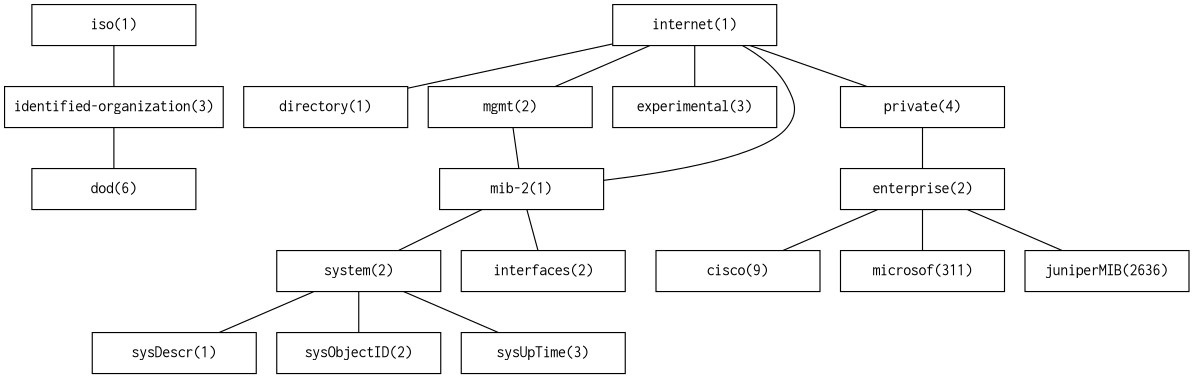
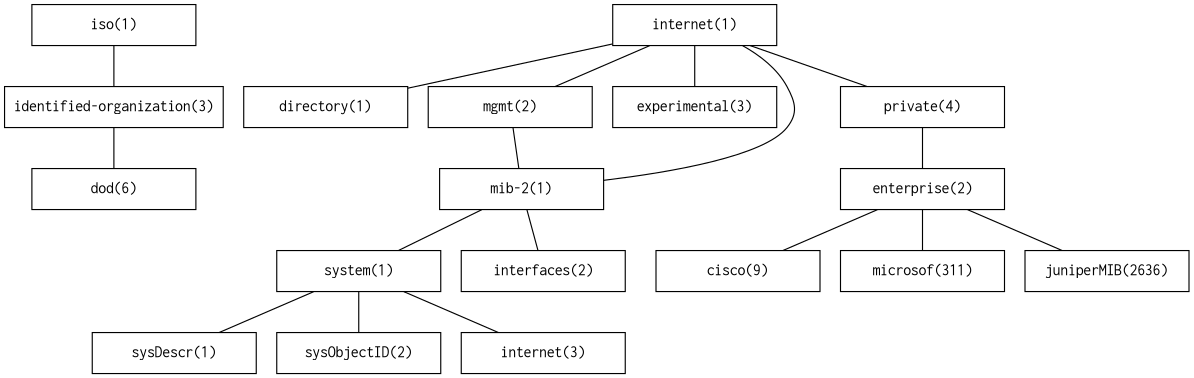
  graph {
    concentrate=true
    node [fontname=Courier shape=box]
    n1 [label="iso(1)" width=2]
    n2 [label="identified-organization(3)" width=2]
    n3 [label="dod(6)" width=2]
    n4 [label="internet(1)" width=2]
    n5 [label="directory(1)" width=2]
    n6 [label="mgmt(2)" width=2]
    n7 [label="experimental(3)" width=2]
    n8 [label="private(4)" width=2]
    n9 [label="mib-2(1)" width=2]
    n10 [label="enterprise(2)" width=2]
-   n11 [label="system(2)" width=2]
+   n11 [label="system(1)" width=2]
    n12 [label="interfaces(2)" width=2]
    n13 [label="sysDescr(1)" width=2]
    n14 [label="sysObjectID(2)" width=2]
-   n15 [label="sysUpTime(3)" width=2]
+   n15 [label="internet(3)" width=2]
    n16 [label="cisco(9)" width=2]
    n17 [label="microsof(311)" width=2]
    n18 [label="juniperMIB(2636)" width=2]
    n1 -- n2
    n2 -- n3
    n4 -- n5
    n4 -- n6
    n4 -- n7
    n4 -- n8
    n6 -- n9
    n8 -- n10
    n9 -- n4
    n9 -- n11
    n9 -- n12
    n10 -- n16
    n10 -- n17
    n10 -- n18
    n11 -- n13
    n11 -- n14
    n11 -- n15
  }
